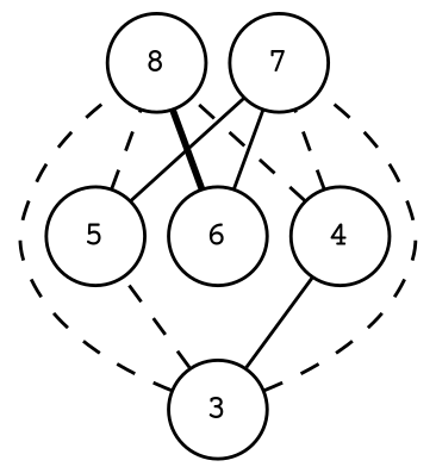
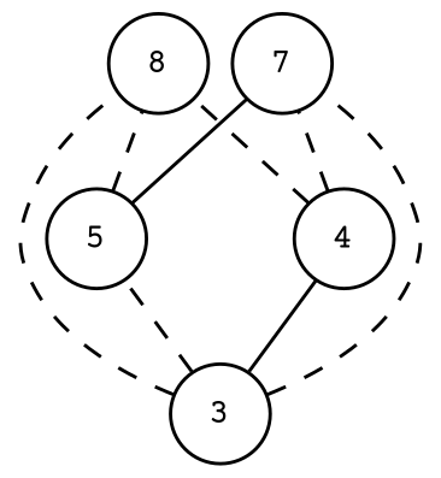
  digraph {
    fontname="Courier Prime"
    nodesep=0.1
    rankdir=BT
    ranksep=0.3
    node [fixedsize=true fontname="Courier Prime" fontsize=10 shape=circle]
    edge [arrowhead=vee arrowsize=0.6 dir=none fontname="Courier Prime" style=dashed]
    3 [height=0.4 width=0.4]
    4 [height=0.4 width=0.4]
    5 [height=0.4 width=0.4]
    7 [height=0.4 width=0.4]
    8 [height=0.4 width=0.4]
-   6 [height=0.4 width=0.4]
    3 -> 4 [style=solid]
    3 -> 5
    3 -> 7
    3 -> 8
    4 -> 7
    4 -> 8
    5 -> 7 [style=solid]
    5 -> 8
-   6 -> 7 [style=solid]
-   6 -> 8 [style=bold]
  }
